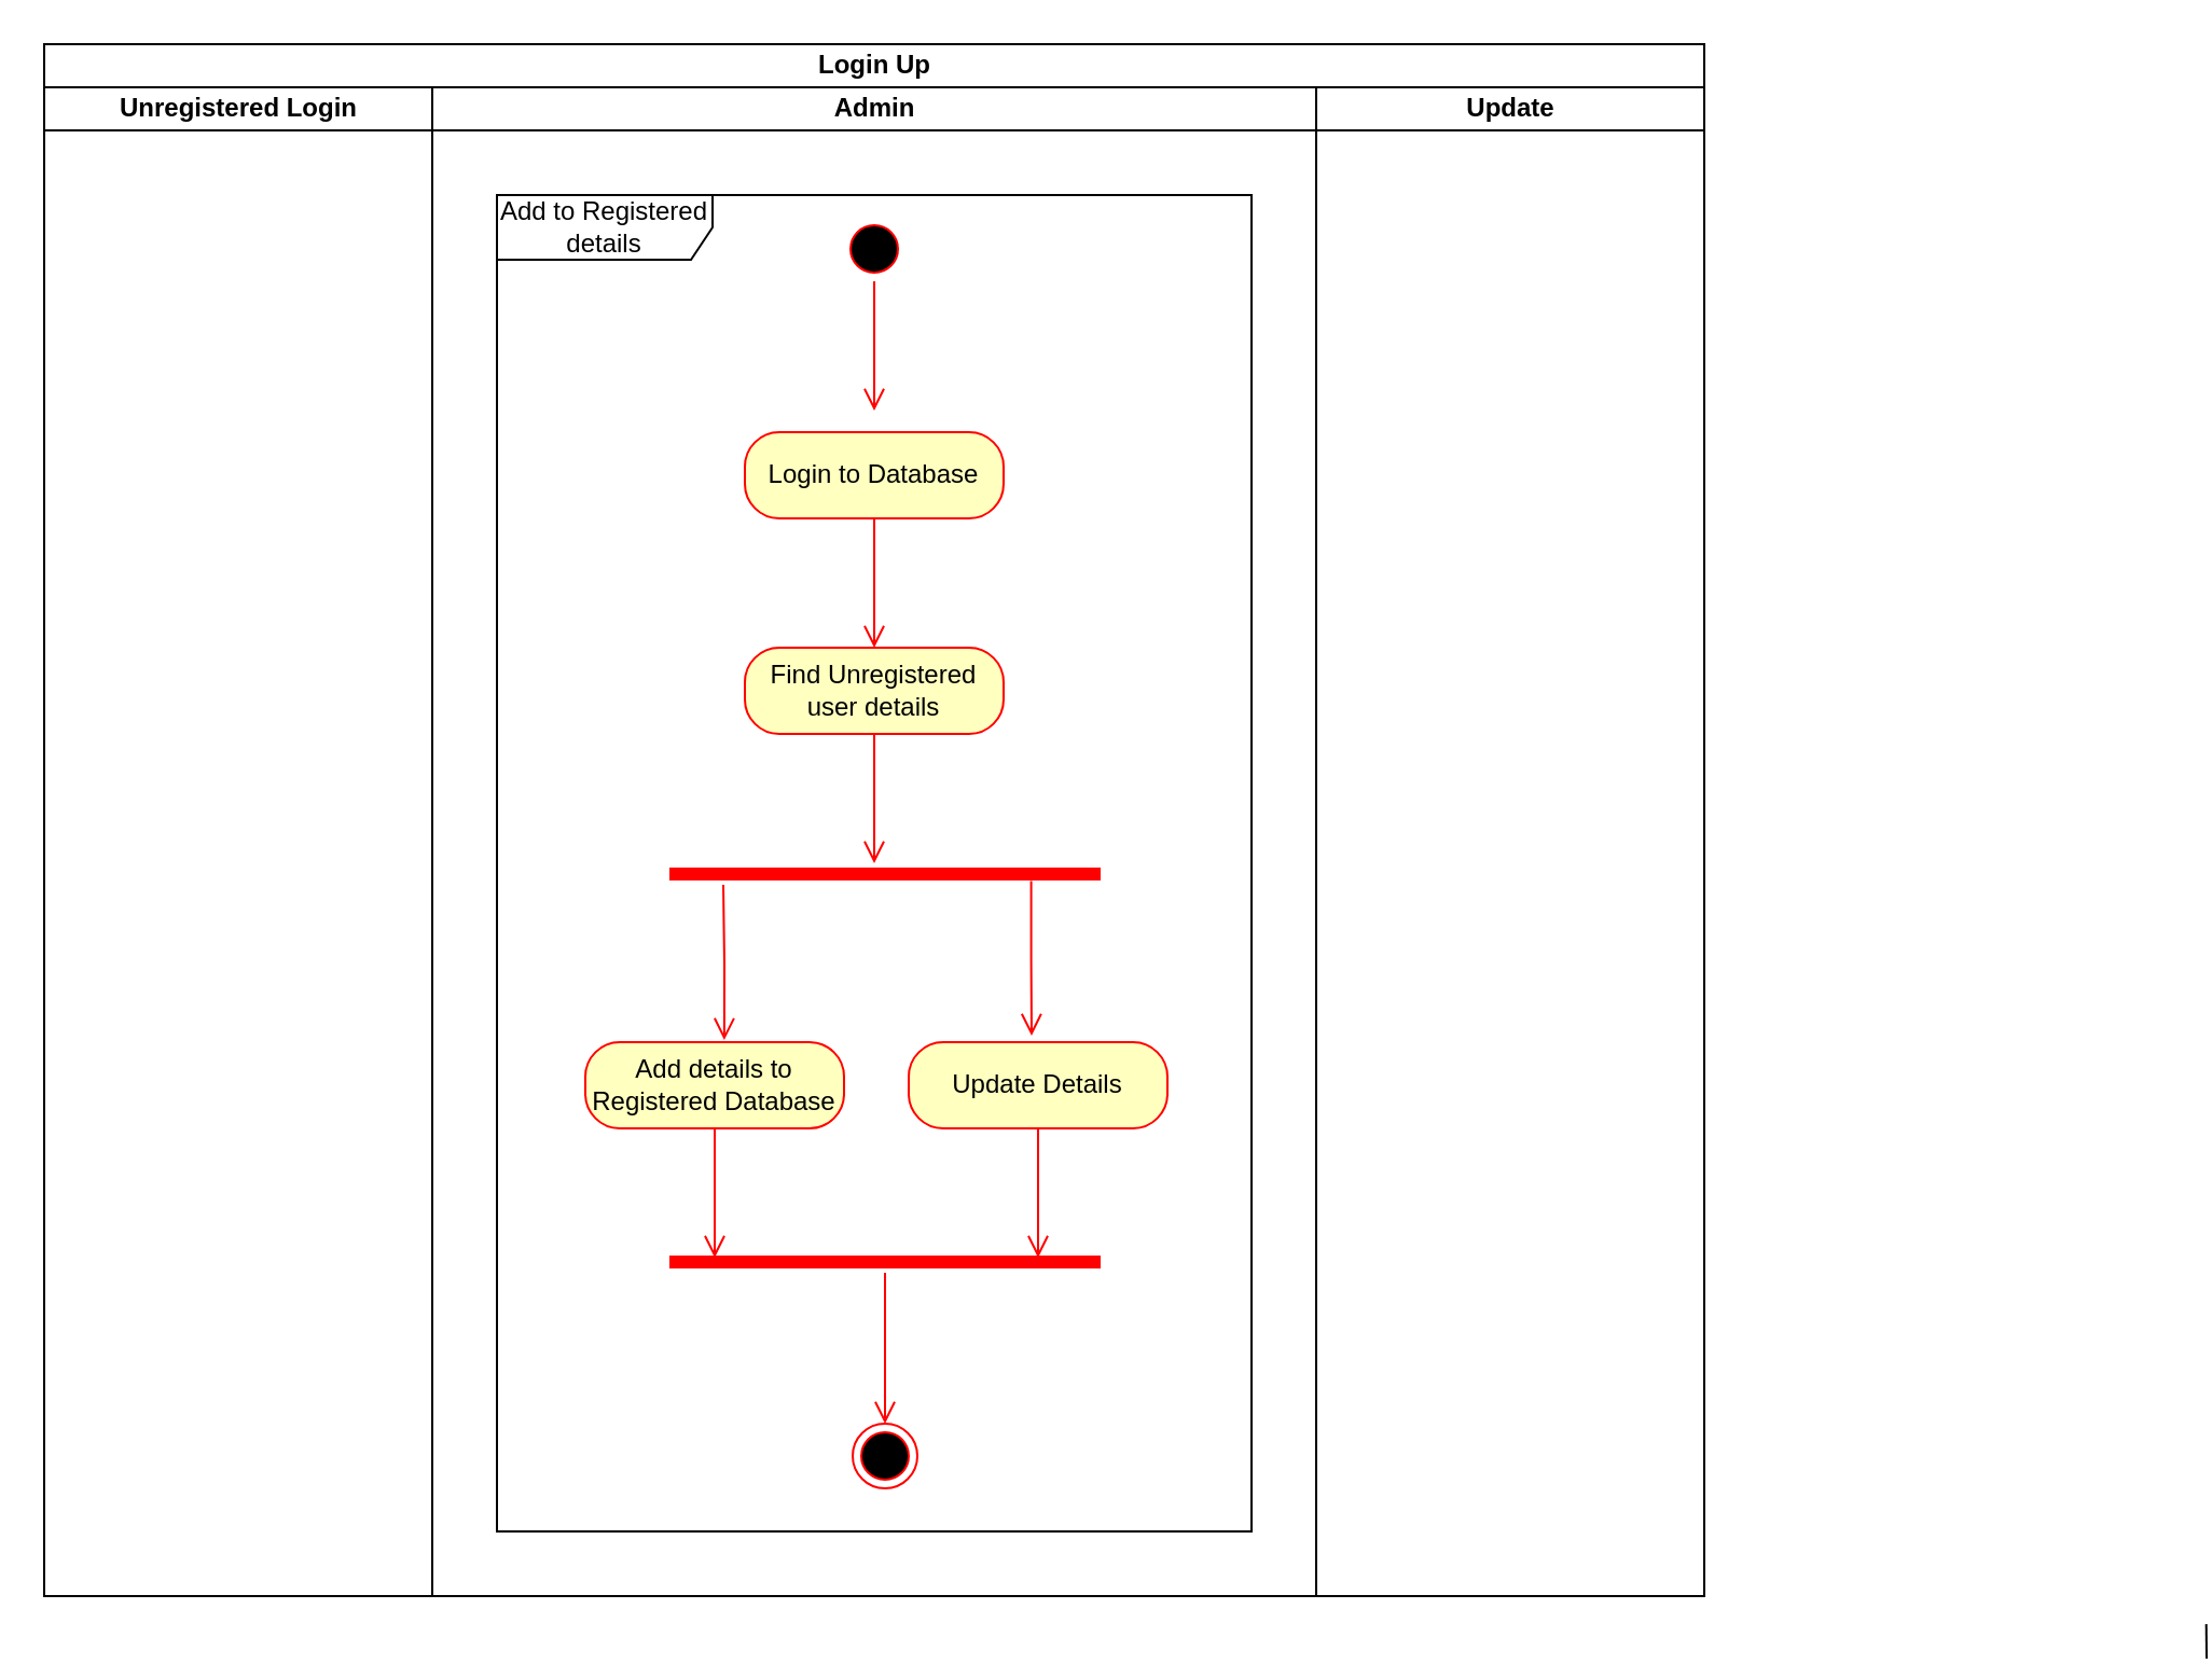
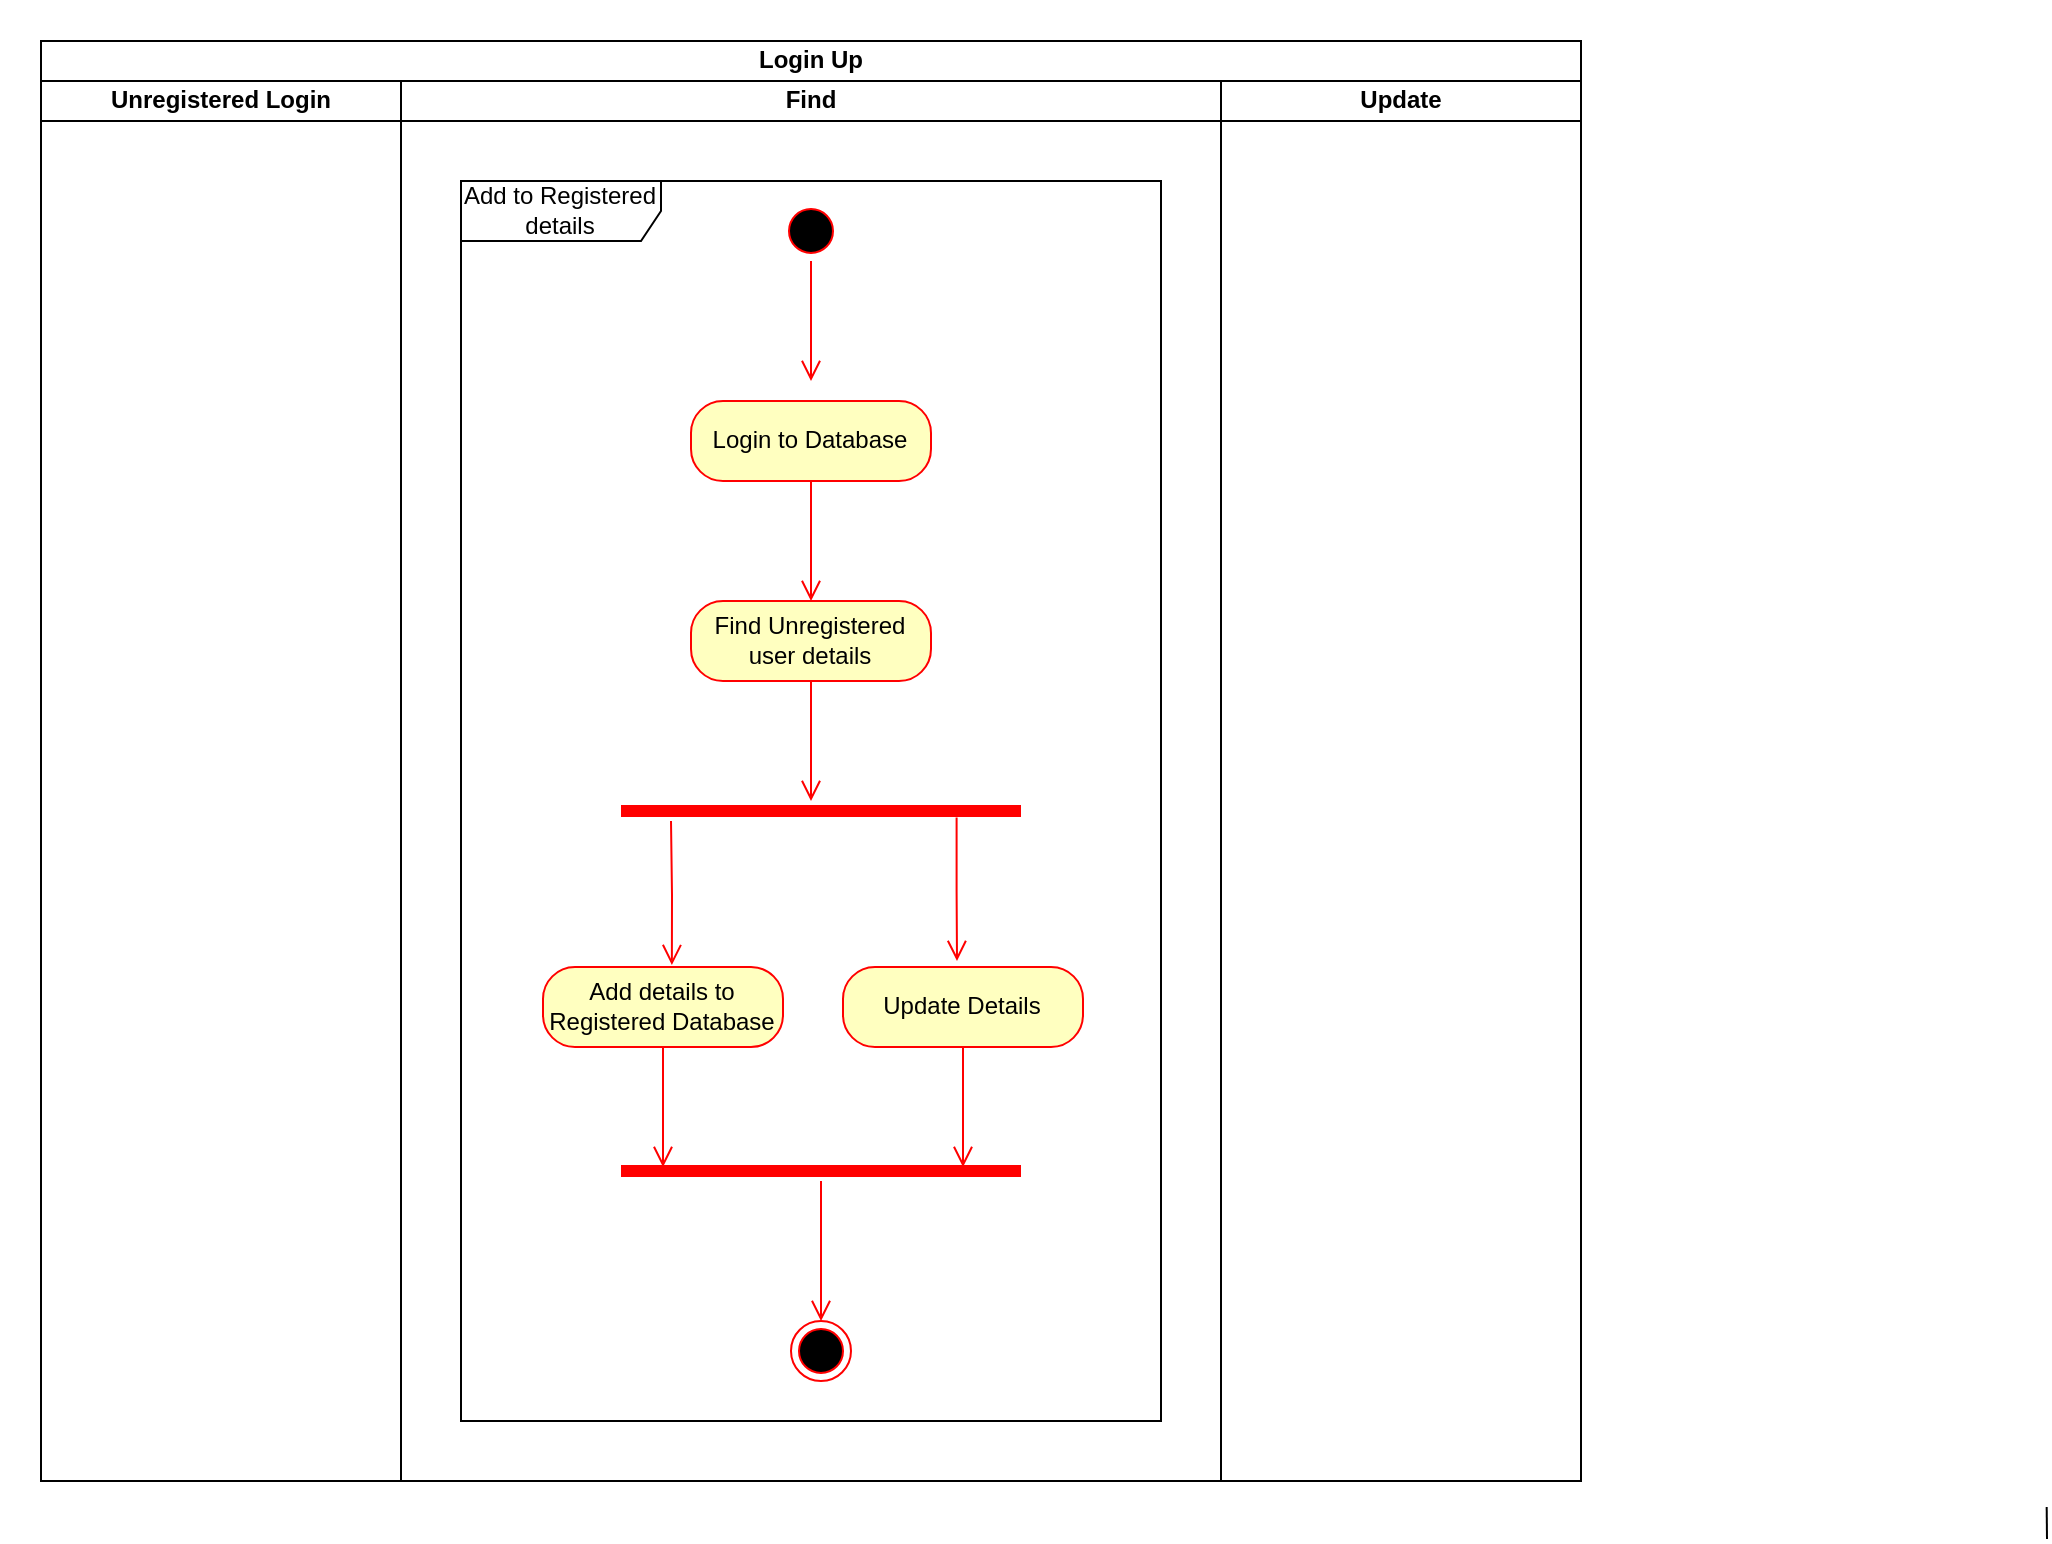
  <mxCell id="0" />
  <mxCell id="1" parent="0" />
  <mxCell id="2" value="Login Up" style="swimlane;childLayout=stackLayout;resizeParent=1;resizeParentMax=0;startSize=20;html=1;" vertex="1" parent="1"><mxGeometry x="20" y="20" width="770" height="720" as="geometry" /></mxCell>
  <mxCell id="3" value="Unregistered Login" style="swimlane;startSize=20;html=1;" vertex="1" parent="2"><mxGeometry y="20" width="180" height="700" as="geometry" /></mxCell>
- <mxCell id="4" value="Admin" style="swimlane;startSize=20;html=1;" vertex="1" parent="2"><mxGeometry x="180" y="20" width="410" height="700" as="geometry" /></mxCell>
+ <mxCell id="4" value="Find" style="swimlane;startSize=20;html=1;" vertex="1" parent="2"><mxGeometry x="180" y="20" width="410" height="700" as="geometry" /></mxCell>
  <mxCell id="5" value="" style="ellipse;html=1;shape=startState;fillColor=#000000;strokeColor=#ff0000;" vertex="1" parent="4"><mxGeometry x="190.0" y="60" width="30" height="30" as="geometry" /></mxCell>
  <mxCell id="6" value="" style="edgeStyle=orthogonalEdgeStyle;html=1;verticalAlign=bottom;endArrow=open;endSize=8;strokeColor=#ff0000;rounded=0;" edge="1" parent="4" source="5"><mxGeometry relative="1" as="geometry"><mxPoint x="205.0" y="150" as="targetPoint" /></mxGeometry></mxCell>
  <mxCell id="7" value="Login to Database" style="rounded=1;whiteSpace=wrap;html=1;arcSize=40;fontColor=#000000;fillColor=#ffffc0;strokeColor=#ff0000;" vertex="1" parent="4"><mxGeometry x="145.0" y="160" width="120" height="40" as="geometry" /></mxCell>
  <mxCell id="8" value="" style="edgeStyle=orthogonalEdgeStyle;html=1;verticalAlign=bottom;endArrow=open;endSize=8;strokeColor=#ff0000;rounded=0;" edge="1" parent="4" source="7"><mxGeometry relative="1" as="geometry"><mxPoint x="205.0" y="260" as="targetPoint" /></mxGeometry></mxCell>
  <mxCell id="9" value="Find Unregistered user details" style="rounded=1;whiteSpace=wrap;html=1;arcSize=40;fontColor=#000000;fillColor=#ffffc0;strokeColor=#ff0000;" vertex="1" parent="4"><mxGeometry x="145.0" y="260" width="120" height="40" as="geometry" /></mxCell>
  <mxCell id="10" value="" style="edgeStyle=orthogonalEdgeStyle;html=1;verticalAlign=bottom;endArrow=open;endSize=8;strokeColor=#ff0000;rounded=0;" edge="1" parent="4" source="9"><mxGeometry relative="1" as="geometry"><mxPoint x="205.0" y="360" as="targetPoint" /></mxGeometry></mxCell>
  <mxCell id="11" value="" style="shape=line;html=1;strokeWidth=6;strokeColor=#ff0000;" vertex="1" parent="4"><mxGeometry x="110.0" y="360" width="200" height="10" as="geometry" /></mxCell>
  <mxCell id="12" value="" style="edgeStyle=orthogonalEdgeStyle;html=1;verticalAlign=bottom;endArrow=open;endSize=8;strokeColor=#ff0000;rounded=0;entryX=0.537;entryY=-0.024;entryDx=0;entryDy=0;entryPerimeter=0;" edge="1" parent="4" target="15"><mxGeometry relative="1" as="geometry"><mxPoint x="136.0" y="420" as="targetPoint" /><mxPoint x="135.0" y="370" as="sourcePoint" /><Array as="points" /></mxGeometry></mxCell>
  <mxCell id="13" value="Update Details" style="rounded=1;whiteSpace=wrap;html=1;arcSize=40;fontColor=#000000;fillColor=#ffffc0;strokeColor=#ff0000;" vertex="1" parent="4"><mxGeometry x="221.0" y="443" width="120" height="40" as="geometry" /></mxCell>
  <mxCell id="14" value="" style="edgeStyle=orthogonalEdgeStyle;html=1;verticalAlign=bottom;endArrow=open;endSize=8;strokeColor=#ff0000;rounded=0;" edge="1" parent="4" source="13"><mxGeometry relative="1" as="geometry"><mxPoint x="281.0" y="543" as="targetPoint" /></mxGeometry></mxCell>
  <mxCell id="15" value="Add details to Registered Database" style="rounded=1;whiteSpace=wrap;html=1;arcSize=40;fontColor=#000000;fillColor=#ffffc0;strokeColor=#ff0000;" vertex="1" parent="4"><mxGeometry x="71.0" y="443" width="120" height="40" as="geometry" /></mxCell>
  <mxCell id="16" value="" style="edgeStyle=orthogonalEdgeStyle;html=1;verticalAlign=bottom;endArrow=open;endSize=8;strokeColor=#ff0000;rounded=0;" edge="1" parent="4" source="15"><mxGeometry relative="1" as="geometry"><mxPoint x="131.0" y="543" as="targetPoint" /></mxGeometry></mxCell>
  <mxCell id="17" value="" style="edgeStyle=orthogonalEdgeStyle;html=1;verticalAlign=bottom;endArrow=open;endSize=8;strokeColor=#ff0000;rounded=0;exitX=0.839;exitY=0.824;exitDx=0;exitDy=0;exitPerimeter=0;" edge="1" parent="4" source="11"><mxGeometry relative="1" as="geometry"><mxPoint x="278.0" y="440" as="targetPoint" /><mxPoint x="135.0" y="370" as="sourcePoint" /><Array as="points" /></mxGeometry></mxCell>
  <mxCell id="18" value="" style="shape=line;html=1;strokeWidth=6;strokeColor=#ff0000;" vertex="1" parent="4"><mxGeometry x="110.0" y="540" width="200" height="10" as="geometry" /></mxCell>
  <mxCell id="19" value="" style="edgeStyle=orthogonalEdgeStyle;html=1;verticalAlign=bottom;endArrow=open;endSize=8;strokeColor=#ff0000;rounded=0;" edge="1" parent="4" source="18"><mxGeometry relative="1" as="geometry"><mxPoint x="210.0" y="620" as="targetPoint" /></mxGeometry></mxCell>
  <mxCell id="20" value="" style="ellipse;html=1;shape=endState;fillColor=#000000;strokeColor=#ff0000;" vertex="1" parent="4"><mxGeometry x="195.0" y="620" width="30" height="30" as="geometry" /></mxCell>
  <mxCell id="21" value="Add to Registered details" style="shape=umlFrame;whiteSpace=wrap;html=1;pointerEvents=0;width=100;height=30;" vertex="1" parent="4"><mxGeometry x="30.0" y="50" width="350" height="620" as="geometry" /></mxCell>
  <mxCell id="22" value="Update" style="swimlane;startSize=20;html=1;" vertex="1" parent="2"><mxGeometry x="590" y="20" width="180" height="700" as="geometry" /></mxCell>
  <mxCell id="23" value="" style="endArrow=none;html=1;rounded=0;strokeWidth=1;entryX=-0.598;entryY=0.51;entryDx=0;entryDy=0;entryPerimeter=0;" edge="1" parent="22"><mxGeometry width="50" height="50" relative="1" as="geometry"><mxPoint x="413.0" y="729" as="sourcePoint" /><mxPoint x="412.84" y="713.02" as="targetPoint" /></mxGeometry></mxCell>
